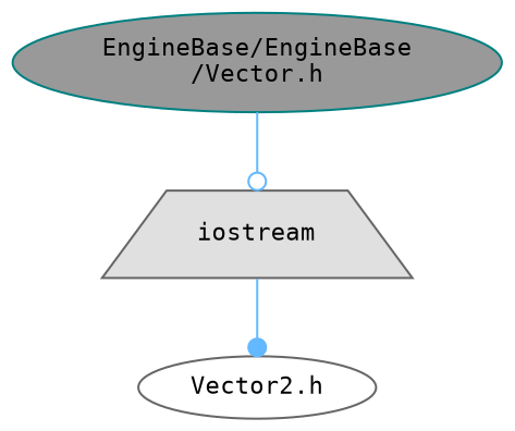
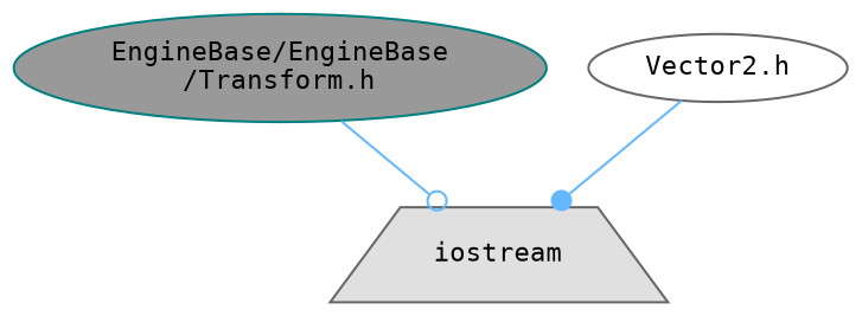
  digraph {
    node [color=gray40 fontname=Consolas fontsize=11 shape=ellipse style=filled]
    edge [color=steelblue1 fontname=Consolas fontsize=11 labelfontname=Helvetica labelfontsize=10 style=solid]
-   n1 [color=teal fillcolor=grey60 fontcolor=black height=0.2 label="EngineBase/EngineBase\l/Vector.h" width=0.4]
+   n1 [color=teal fillcolor=grey60 fontcolor=black height=0.2 label="EngineBase/EngineBase\l/Transform.h" width=0.4]
    n2 [fillcolor="#E0E0E0" height=0.2 label=iostream shape=trapezium width=0.4]
    n3 [fillcolor=white height=0.2 label="Vector2.h" width=0.4]
    n1 -> n2 [arrowhead=odot]
-   n2 -> n3 [arrowhead=dot]
+   n3 -> n2 [arrowhead=dot]
  }
